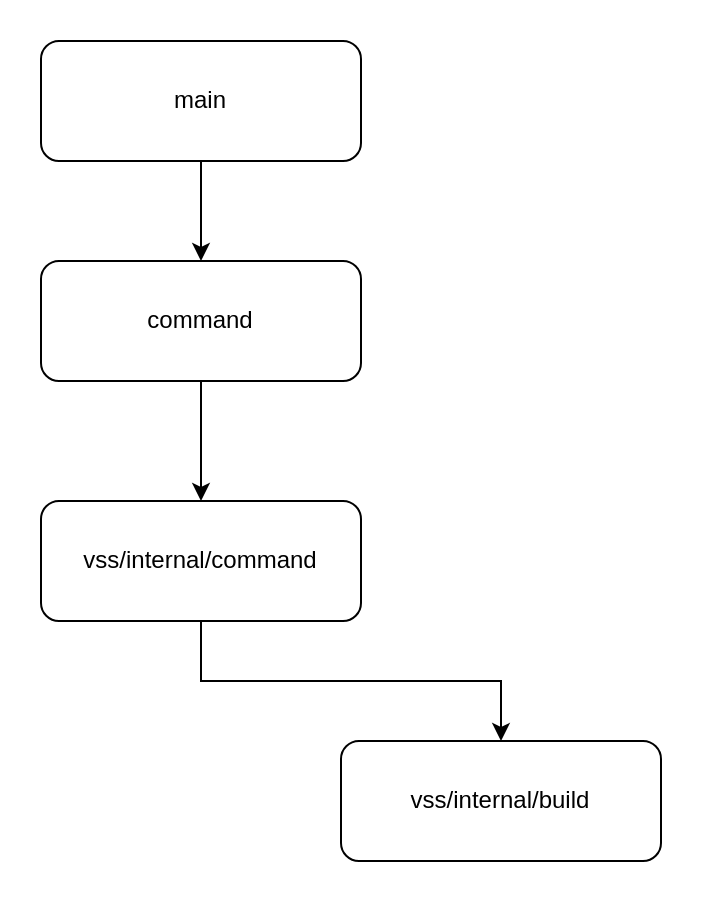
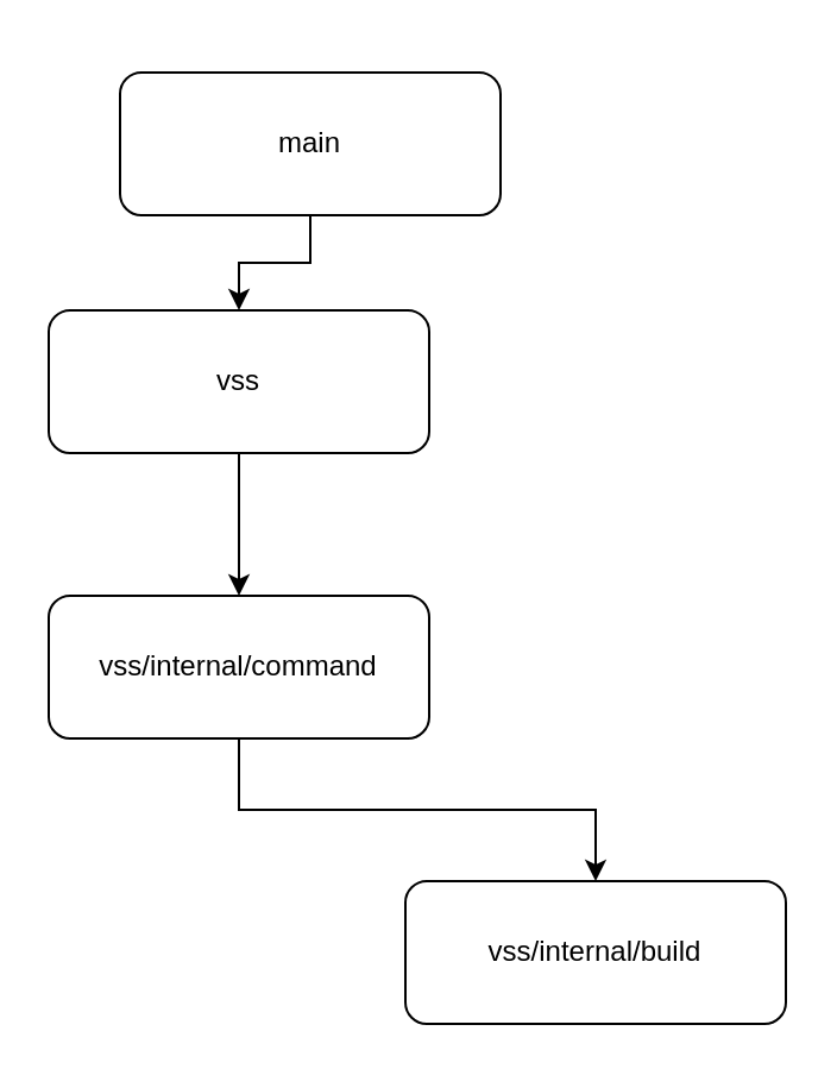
  <mxCell id="0" />
  <mxCell id="1" parent="0" />
  <mxCell id="2" style="edgeStyle=orthogonalEdgeStyle;rounded=0;orthogonalLoop=1;jettySize=auto;html=1;exitX=0.5;exitY=1;exitDx=0;exitDy=0;entryX=0.5;entryY=0;entryDx=0;entryDy=0;" edge="1" parent="1" source="3" target="5"><mxGeometry relative="1" as="geometry" /></mxCell>
- <mxCell id="3" value="main" style="rounded=1;whiteSpace=wrap;html=1;" vertex="1" parent="1"><mxGeometry x="20" y="20" width="160" height="60" as="geometry" /></mxCell>
+ <mxCell id="3" value="main" style="rounded=1;whiteSpace=wrap;html=1;" vertex="1" parent="1"><mxGeometry x="50" y="30" width="160" height="60" as="geometry" /></mxCell>
  <mxCell id="4" style="edgeStyle=orthogonalEdgeStyle;rounded=0;orthogonalLoop=1;jettySize=auto;html=1;exitX=0.5;exitY=1;exitDx=0;exitDy=0;entryX=0.5;entryY=0;entryDx=0;entryDy=0;" edge="1" parent="1" source="5" target="7"><mxGeometry relative="1" as="geometry" /></mxCell>
- <mxCell id="5" value="command" style="rounded=1;whiteSpace=wrap;html=1;" vertex="1" parent="1"><mxGeometry x="20" y="130" width="160" height="60" as="geometry" /></mxCell>
+ <mxCell id="5" value="vss" style="rounded=1;whiteSpace=wrap;html=1;" vertex="1" parent="1"><mxGeometry x="20" y="130" width="160" height="60" as="geometry" /></mxCell>
  <mxCell id="6" style="edgeStyle=orthogonalEdgeStyle;rounded=0;orthogonalLoop=1;jettySize=auto;html=1;exitX=0.5;exitY=1;exitDx=0;exitDy=0;" edge="1" parent="1" source="7" target="8"><mxGeometry relative="1" as="geometry" /></mxCell>
  <mxCell id="7" value="vss/internal/command" style="rounded=1;whiteSpace=wrap;html=1;" vertex="1" parent="1"><mxGeometry x="20" y="250" width="160" height="60" as="geometry" /></mxCell>
  <mxCell id="8" value="vss/internal/build" style="rounded=1;whiteSpace=wrap;html=1;" vertex="1" parent="1"><mxGeometry x="170" y="370" width="160" height="60" as="geometry" /></mxCell>
